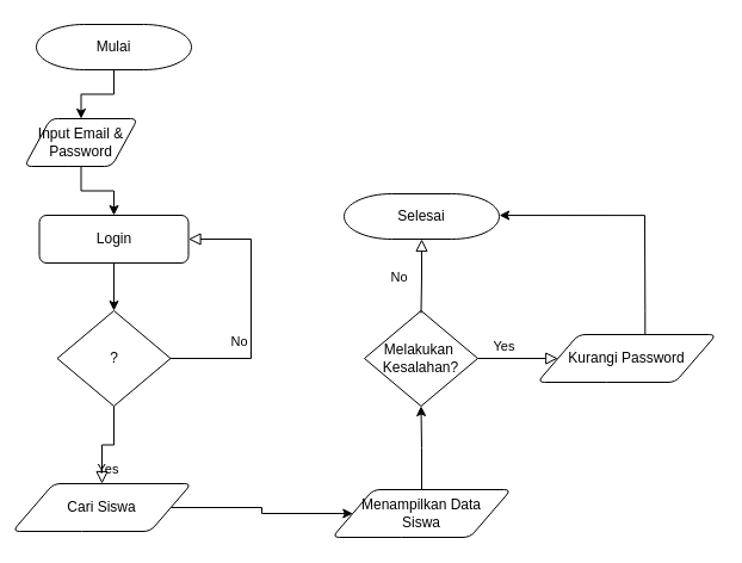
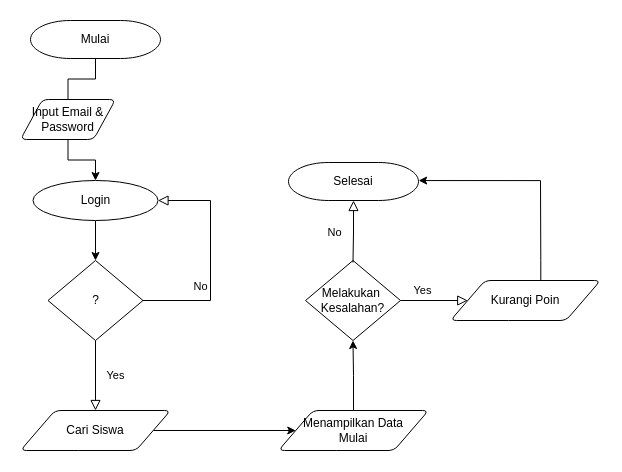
  <mxCell id="0" />
  <mxCell id="1" parent="0" />
  <mxCell id="2" value="Yes" style="rounded=0;html=1;jettySize=auto;orthogonalLoop=1;fontSize=11;endArrow=block;endFill=0;endSize=8;strokeWidth=1;shadow=0;labelBackgroundColor=none;edgeStyle=orthogonalEdgeStyle;exitX=0.5;exitY=1;exitDx=0;exitDy=0;exitPerimeter=0;entryX=0.5;entryY=0;entryDx=0;entryDy=0;" parent="1" source="10" target="12" edge="1"><mxGeometry y="20" relative="1" as="geometry"><mxPoint as="offset" /><mxPoint x="98" y="371" as="sourcePoint" /><mxPoint x="95" y="400" as="targetPoint" /></mxGeometry></mxCell>
  <mxCell id="3" value="No" style="edgeStyle=orthogonalEdgeStyle;rounded=0;html=1;jettySize=auto;orthogonalLoop=1;fontSize=11;endArrow=block;endFill=0;endSize=8;strokeWidth=1;shadow=0;labelBackgroundColor=none;exitX=1;exitY=0.5;exitDx=0;exitDy=0;exitPerimeter=0;entryX=1;entryY=0.5;entryDx=0;entryDy=0;" parent="1" source="10" target="5" edge="1"><mxGeometry x="-0.257" y="10" relative="1" as="geometry"><mxPoint as="offset" /><mxPoint x="166" y="300" as="sourcePoint" /><mxPoint x="216" y="300" as="targetPoint" /><Array as="points"><mxPoint x="210" y="300" /><mxPoint x="210" y="200" /></Array></mxGeometry></mxCell>
  <mxCell id="4" value="" style="edgeStyle=orthogonalEdgeStyle;rounded=0;orthogonalLoop=1;jettySize=auto;html=1;" edge="1" parent="1" source="5" target="10"><mxGeometry relative="1" as="geometry" /></mxCell>
- <mxCell id="5" value="Login" style="rounded=1;whiteSpace=wrap;html=1;fontSize=12;glass=0;strokeWidth=1;shadow=0;" parent="1" vertex="1"><mxGeometry x="32.5" y="180" width="125" height="40" as="geometry" /></mxCell>
- <mxCell id="6" value="" style="edgeStyle=orthogonalEdgeStyle;rounded=0;orthogonalLoop=1;jettySize=auto;html=1;" edge="1" parent="1" source="7" target="9"><mxGeometry relative="1" as="geometry" /></mxCell>
+ <mxCell id="5" value="Login" style="ellipse;whiteSpace=wrap;html=1;fontSize=12;glass=0;strokeWidth=1;shadow=0;" parent="1" vertex="1"><mxGeometry x="32.5" y="180" width="125" height="40" as="geometry" /></mxCell>
+ <mxCell id="6" value="" style="edgeStyle=orthogonalEdgeStyle;rounded=0;orthogonalLoop=1;jettySize=auto;html=1;endArrow=none;" edge="1" parent="1" source="7" target="9"><mxGeometry relative="1" as="geometry" /></mxCell>
  <mxCell id="7" value="Mulai" style="strokeWidth=1;html=1;shape=mxgraph.flowchart.terminator;whiteSpace=wrap;strokeColor=default;fillColor=default;" vertex="1" parent="1"><mxGeometry x="30" y="20" width="130" height="38" as="geometry" /></mxCell>
  <mxCell id="8" value="" style="edgeStyle=orthogonalEdgeStyle;rounded=0;orthogonalLoop=1;jettySize=auto;html=1;" edge="1" parent="1" source="9" target="5"><mxGeometry relative="1" as="geometry" /></mxCell>
  <mxCell id="9" value="Input Email &amp;amp;&lt;div&gt;Password&lt;/div&gt;" style="shape=parallelogram;html=1;strokeWidth=1;perimeter=parallelogramPerimeter;whiteSpace=wrap;rounded=1;arcSize=12;size=0.23;" vertex="1" parent="1"><mxGeometry x="20" y="99" width="95" height="40" as="geometry" /></mxCell>
  <mxCell id="10" value="?" style="strokeWidth=1;html=1;shape=mxgraph.flowchart.decision;whiteSpace=wrap;" vertex="1" parent="1"><mxGeometry x="47.5" y="260" width="95" height="80" as="geometry" /></mxCell>
  <mxCell id="11" value="" style="edgeStyle=orthogonalEdgeStyle;rounded=0;orthogonalLoop=1;jettySize=auto;html=1;" edge="1" parent="1" source="12" target="14"><mxGeometry relative="1" as="geometry" /></mxCell>
- <mxCell id="12" value="Cari Siswa" style="shape=parallelogram;html=1;strokeWidth=1;perimeter=parallelogramPerimeter;whiteSpace=wrap;rounded=1;arcSize=12;size=0.23;" vertex="1" parent="1"><mxGeometry x="10" y="405" width="150" height="40" as="geometry" /></mxCell>
+ <mxCell id="12" value="Cari Siswa" style="shape=parallelogram;html=1;strokeWidth=1;perimeter=parallelogramPerimeter;whiteSpace=wrap;rounded=1;arcSize=12;size=0.23;" vertex="1" parent="1"><mxGeometry x="20" y="410" width="150" height="40" as="geometry" /></mxCell>
  <mxCell id="13" value="" style="edgeStyle=orthogonalEdgeStyle;rounded=0;orthogonalLoop=1;jettySize=auto;html=1;" edge="1" parent="1" source="14" target="15"><mxGeometry relative="1" as="geometry" /></mxCell>
- <mxCell id="14" value="Menampilkan Data&lt;div&gt;Siswa&lt;/div&gt;" style="shape=parallelogram;html=1;strokeWidth=1;perimeter=parallelogramPerimeter;whiteSpace=wrap;rounded=1;arcSize=12;size=0.23;" vertex="1" parent="1"><mxGeometry x="278" y="410" width="150" height="40" as="geometry" /></mxCell>
+ <mxCell id="14" value="Menampilkan Data&lt;div&gt;Mulai&lt;/div&gt;" style="shape=parallelogram;html=1;strokeWidth=1;perimeter=parallelogramPerimeter;whiteSpace=wrap;rounded=1;arcSize=12;size=0.23;" vertex="1" parent="1"><mxGeometry x="278" y="410" width="150" height="40" as="geometry" /></mxCell>
  <mxCell id="15" value="Melakukan&amp;nbsp;&lt;div&gt;Kesalahan?&lt;/div&gt;" style="strokeWidth=1;html=1;shape=mxgraph.flowchart.decision;whiteSpace=wrap;" vertex="1" parent="1"><mxGeometry x="305" y="260" width="95" height="80" as="geometry" /></mxCell>
  <mxCell id="16" value="No" style="rounded=0;html=1;jettySize=auto;orthogonalLoop=1;fontSize=11;endArrow=block;endFill=0;endSize=8;strokeWidth=1;shadow=0;labelBackgroundColor=none;edgeStyle=orthogonalEdgeStyle;exitX=0.5;exitY=0;exitDx=0;exitDy=0;exitPerimeter=0;" edge="1" parent="1"><mxGeometry y="20" relative="1" as="geometry"><mxPoint as="offset" /><mxPoint x="352.5" y="262" as="sourcePoint" /><mxPoint x="353" y="200" as="targetPoint" /></mxGeometry></mxCell>
  <mxCell id="17" value="Selesai" style="strokeWidth=1;html=1;shape=mxgraph.flowchart.terminator;whiteSpace=wrap;strokeColor=default;fillColor=default;" vertex="1" parent="1"><mxGeometry x="288" y="162" width="130" height="38" as="geometry" /></mxCell>
  <mxCell id="18" value="Yes" style="rounded=0;html=1;jettySize=auto;orthogonalLoop=1;fontSize=11;endArrow=block;endFill=0;endSize=8;strokeWidth=1;shadow=0;labelBackgroundColor=none;edgeStyle=orthogonalEdgeStyle;exitX=1;exitY=0.5;exitDx=0;exitDy=0;exitPerimeter=0;" edge="1" parent="1" source="15" target="20"><mxGeometry x="-0.339" y="10" relative="1" as="geometry"><mxPoint as="offset" /><mxPoint x="430" y="312" as="sourcePoint" /><mxPoint x="460" y="300" as="targetPoint" /></mxGeometry></mxCell>
  <mxCell id="19" value="" style="edgeStyle=orthogonalEdgeStyle;rounded=0;orthogonalLoop=1;jettySize=auto;html=1;entryX=0.978;entryY=0.475;entryDx=0;entryDy=0;entryPerimeter=0;exitX=0.602;exitY=0.019;exitDx=0;exitDy=0;exitPerimeter=0;" edge="1" parent="1" source="20"><mxGeometry relative="1" as="geometry"><mxPoint x="550" y="260" as="sourcePoint" /><mxPoint x="418.14" y="180.05" as="targetPoint" /><Array as="points"><mxPoint x="540" y="260" /><mxPoint x="540" y="180" /></Array></mxGeometry></mxCell>
- <mxCell id="20" value="Kurangi Password" style="shape=parallelogram;html=1;strokeWidth=1;perimeter=parallelogramPerimeter;whiteSpace=wrap;rounded=1;arcSize=12;size=0.23;" vertex="1" parent="1"><mxGeometry x="450" y="280" width="150" height="40" as="geometry" /></mxCell>
+ <mxCell id="20" value="Kurangi Poin" style="shape=parallelogram;html=1;strokeWidth=1;perimeter=parallelogramPerimeter;whiteSpace=wrap;rounded=1;arcSize=12;size=0.23;" vertex="1" parent="1"><mxGeometry x="450" y="280" width="150" height="40" as="geometry" /></mxCell>
